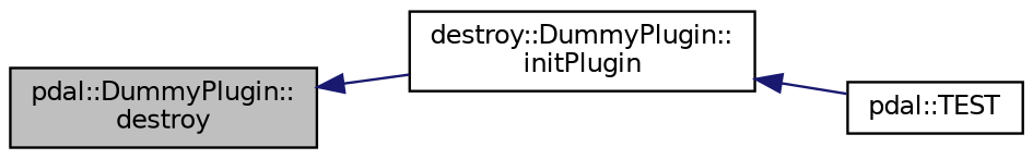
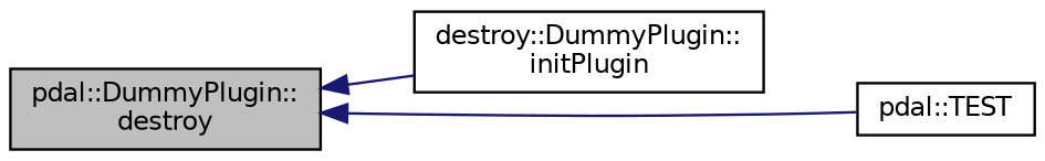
  digraph {
    rankdir=LR
    node [color=black fillcolor=white fontname=Helvetica fontsize=10 shape=record style=filled]
    edge [color=midnightblue dir=back fontname=Helvetica fontsize=10 labelfontname=Helvetica labelfontsize=10 style=solid]
    n1 [fillcolor=grey75 fontcolor=black height=0.2 label="pdal::DummyPlugin::\ldestroy" width=0.4]
    n2 [height=0.2 label="destroy::DummyPlugin::\linitPlugin" width=0.4]
    n3 [height=0.2 label="pdal::TEST" width=0.4]
    n1 -> n2
-   n2 -> n3
+   n1 -> n3
  }
